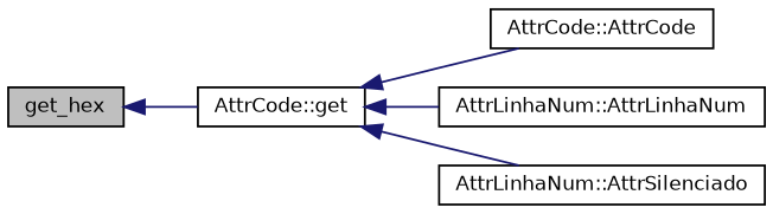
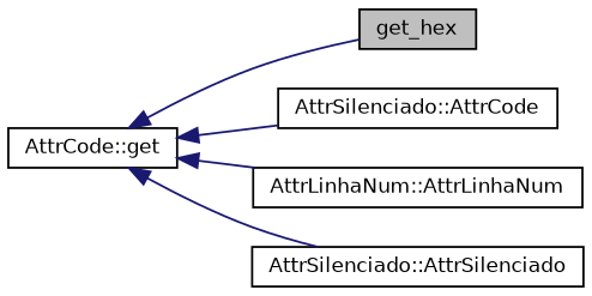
  digraph {
    rankdir=LR
    node [color=black fillcolor=white fontname=Helvetica fontsize=10 shape=record style=filled]
    edge [color=midnightblue dir=back fontname=Helvetica fontsize=10 labelfontname=Helvetica labelfontsize=10 style=solid]
    n1 [fillcolor=grey75 fontcolor=black height=0.2 label=get_hex width=0.4]
    n2 [height=0.2 label="AttrCode::get" width=0.4]
-   n3 [height=0.2 label="AttrCode::AttrCode" width=0.4]
+   n3 [height=0.2 label="AttrSilenciado::AttrCode" width=0.4]
    n4 [height=0.2 label="AttrLinhaNum::AttrLinhaNum" width=0.4]
-   n5 [height=0.2 label="AttrLinhaNum::AttrSilenciado" width=0.4]
-   n1 -> n2
+   n5 [height=0.2 label="AttrSilenciado::AttrSilenciado" width=0.4]
+   n2 -> n1
    n2 -> n3
    n2 -> n4
    n2 -> n5
  }
